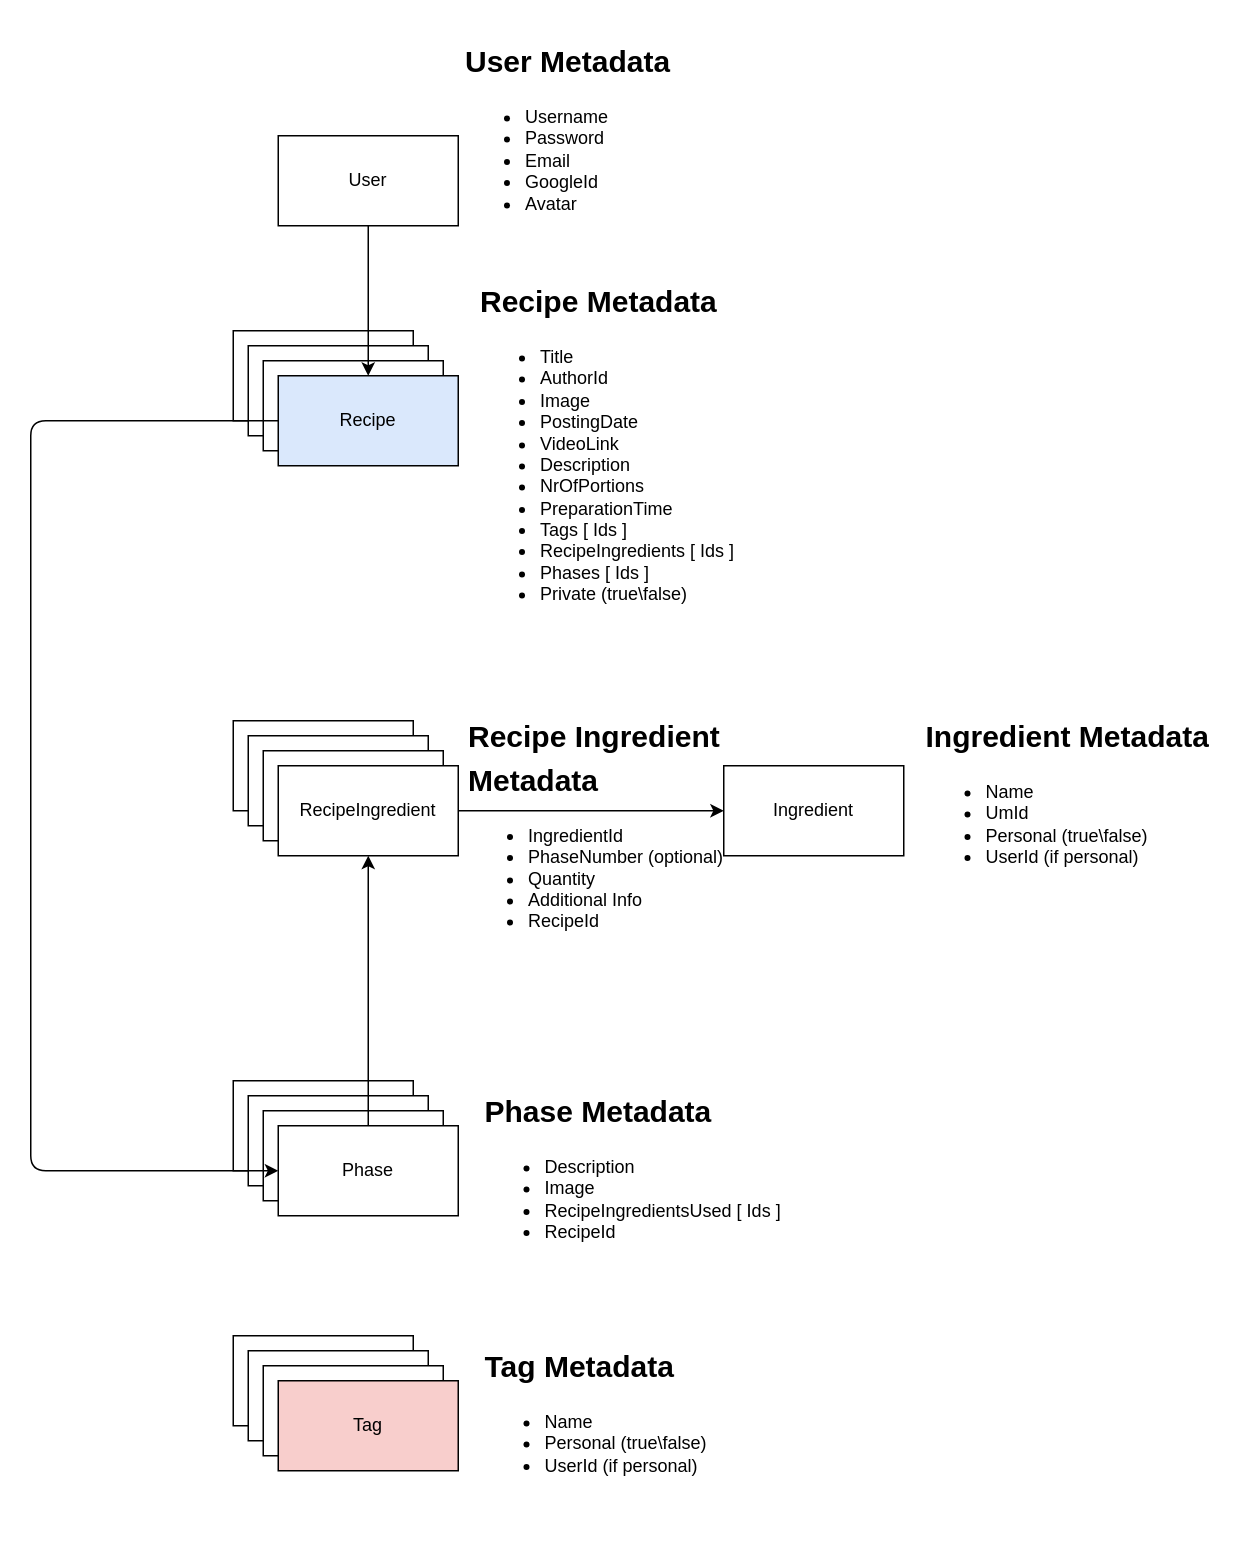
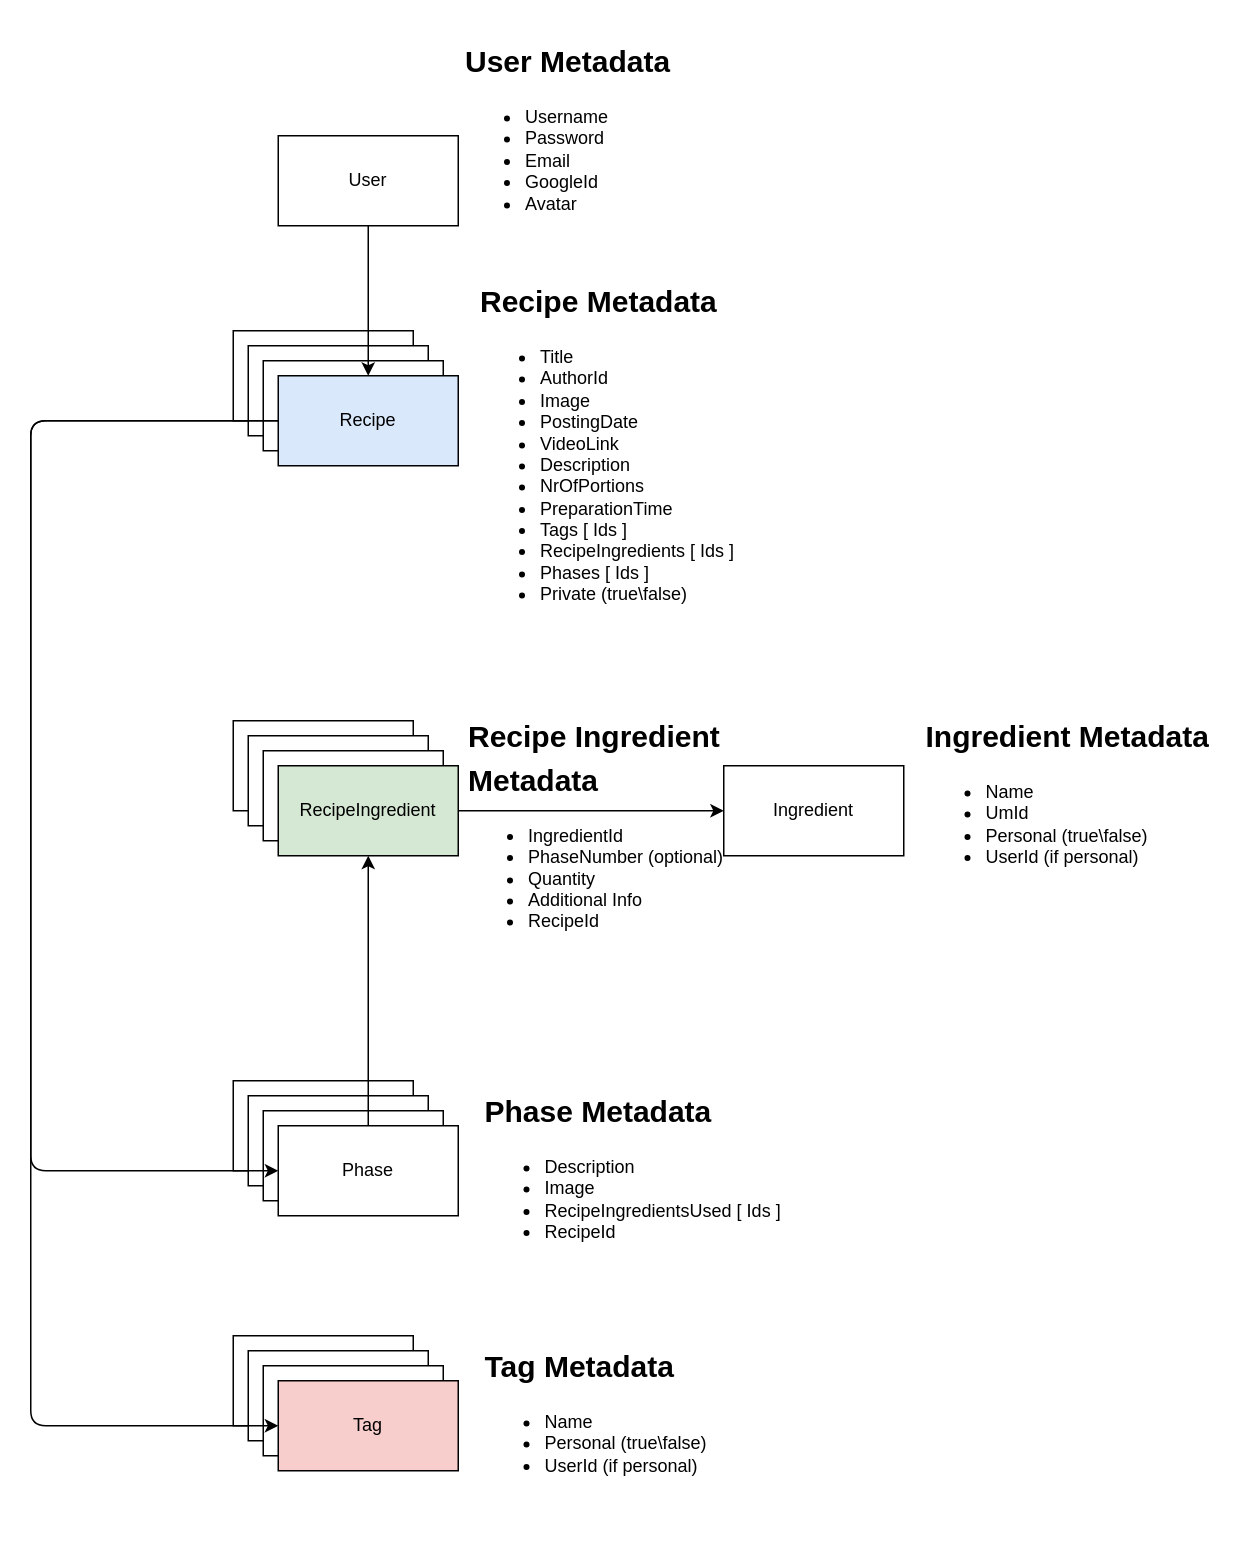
  <mxCell id="0" />
  <mxCell id="1" parent="0" />
  <mxCell id="2" value="User" style="rounded=0;whiteSpace=wrap;html=1;" vertex="1" parent="1"><mxGeometry x="185" y="90" width="120" height="60" as="geometry" /></mxCell>
  <mxCell id="3" value="&lt;h1&gt;&lt;font style=&quot;font-size: 20px;&quot;&gt;User Metadata&lt;/font&gt;&lt;/h1&gt;&lt;ul style=&quot;text-align: center;&quot;&gt;&lt;li style=&quot;text-align: left;&quot;&gt;Username&lt;/li&gt;&lt;li style=&quot;text-align: left;&quot;&gt;Password&lt;/li&gt;&lt;li style=&quot;text-align: left;&quot;&gt;Email&lt;/li&gt;&lt;li style=&quot;text-align: left;&quot;&gt;GoogleId&lt;/li&gt;&lt;li style=&quot;text-align: left;&quot;&gt;Avatar&lt;/li&gt;&lt;/ul&gt;" style="text;html=1;strokeColor=none;fillColor=none;spacing=5;spacingTop=-20;whiteSpace=wrap;overflow=hidden;rounded=0;" vertex="1" parent="1"><mxGeometry x="305" y="20" width="187" height="180" as="geometry" /></mxCell>
  <mxCell id="4" value="User" style="rounded=0;whiteSpace=wrap;html=1;" vertex="1" parent="1"><mxGeometry x="155" y="220" width="120" height="60" as="geometry" /></mxCell>
  <mxCell id="5" value="User" style="rounded=0;whiteSpace=wrap;html=1;" vertex="1" parent="1"><mxGeometry x="165" y="230" width="120" height="60" as="geometry" /></mxCell>
  <mxCell id="6" value="User" style="rounded=0;whiteSpace=wrap;html=1;" vertex="1" parent="1"><mxGeometry x="175" y="240" width="120" height="60" as="geometry" /></mxCell>
  <mxCell id="7" value="Recipe" style="rounded=0;whiteSpace=wrap;html=1;fillColor=#dae8fc;" vertex="1" parent="1"><mxGeometry x="185" y="250" width="120" height="60" as="geometry" /></mxCell>
  <mxCell id="8" style="edgeStyle=none;html=1;entryX=0.5;entryY=0;entryDx=0;entryDy=0;fontSize=20;" edge="1" parent="1" source="2" target="7"><mxGeometry relative="1" as="geometry" /></mxCell>
  <mxCell id="9" value="&lt;h1&gt;&lt;font style=&quot;font-size: 20px;&quot;&gt;Recipe Metadata&lt;/font&gt;&lt;/h1&gt;&lt;ul style=&quot;text-align: center;&quot;&gt;&lt;li style=&quot;text-align: left;&quot;&gt;Title&lt;/li&gt;&lt;li style=&quot;text-align: left;&quot;&gt;AuthorId&lt;/li&gt;&lt;li style=&quot;text-align: left;&quot;&gt;Image&lt;/li&gt;&lt;li style=&quot;text-align: left;&quot;&gt;PostingDate&lt;/li&gt;&lt;li style=&quot;text-align: left;&quot;&gt;&lt;span style=&quot;background-color: initial;&quot;&gt;VideoLink&lt;/span&gt;&lt;/li&gt;&lt;li style=&quot;text-align: left;&quot;&gt;&lt;span style=&quot;background-color: initial;&quot;&gt;Description&lt;/span&gt;&lt;/li&gt;&lt;li style=&quot;text-align: left;&quot;&gt;NrOfPortions&lt;/li&gt;&lt;li style=&quot;text-align: left;&quot;&gt;PreparationTime&lt;/li&gt;&lt;li style=&quot;text-align: left;&quot;&gt;&lt;span style=&quot;background-color: initial;&quot;&gt;Tags [ Ids ]&lt;/span&gt;&lt;br&gt;&lt;/li&gt;&lt;li style=&quot;text-align: left;&quot;&gt;&lt;span style=&quot;background-color: initial;&quot;&gt;RecipeIngredients [ Ids ]&lt;/span&gt;&lt;/li&gt;&lt;li style=&quot;text-align: left;&quot;&gt;&lt;span style=&quot;background-color: initial;&quot;&gt;Phases [ Ids ]&lt;/span&gt;&lt;/li&gt;&lt;li style=&quot;text-align: left;&quot;&gt;&lt;span style=&quot;background-color: initial;&quot;&gt;Private (true\false)&lt;/span&gt;&lt;/li&gt;&lt;/ul&gt;" style="text;html=1;strokeColor=none;fillColor=none;spacing=5;spacingTop=-20;whiteSpace=wrap;overflow=hidden;rounded=0;" vertex="1" parent="1"><mxGeometry x="315" y="180" width="220" height="300" as="geometry" /></mxCell>
  <mxCell id="10" value="Ingredient" style="rounded=0;whiteSpace=wrap;html=1;" vertex="1" parent="1"><mxGeometry x="155" y="480" width="120" height="60" as="geometry" /></mxCell>
  <mxCell id="11" value="Ingredient" style="rounded=0;whiteSpace=wrap;html=1;" vertex="1" parent="1"><mxGeometry x="165" y="490" width="120" height="60" as="geometry" /></mxCell>
  <mxCell id="12" value="Ingredient" style="rounded=0;whiteSpace=wrap;html=1;" vertex="1" parent="1"><mxGeometry x="175" y="500" width="120" height="60" as="geometry" /></mxCell>
  <mxCell id="13" style="edgeStyle=none;html=1;entryX=0;entryY=0.5;entryDx=0;entryDy=0;fontSize=20;" edge="1" parent="1" source="14" target="29"><mxGeometry relative="1" as="geometry" /></mxCell>
- <mxCell id="14" value="RecipeIngredient" style="rounded=0;whiteSpace=wrap;html=1;" vertex="1" parent="1"><mxGeometry x="185" y="510" width="120" height="60" as="geometry" /></mxCell>
+ <mxCell id="14" value="RecipeIngredient" style="rounded=0;whiteSpace=wrap;html=1;fillColor=#d5e8d4;" vertex="1" parent="1"><mxGeometry x="185" y="510" width="120" height="60" as="geometry" /></mxCell>
  <mxCell id="15" value="&lt;h1&gt;&lt;font style=&quot;font-size: 20px;&quot;&gt;Recipe Ingredient Metadata&lt;/font&gt;&lt;/h1&gt;&lt;ul style=&quot;text-align: center;&quot;&gt;&lt;li style=&quot;text-align: left;&quot;&gt;IngredientId&lt;/li&gt;&lt;li style=&quot;text-align: left;&quot;&gt;PhaseNumber (optional)&lt;/li&gt;&lt;li style=&quot;text-align: left;&quot;&gt;&lt;span style=&quot;background-color: initial;&quot;&gt;Quantity&lt;/span&gt;&lt;br&gt;&lt;/li&gt;&lt;li style=&quot;text-align: left;&quot;&gt;&lt;span style=&quot;background-color: initial;&quot;&gt;Additional Info&lt;/span&gt;&lt;/li&gt;&lt;li style=&quot;text-align: left;&quot;&gt;RecipeId&lt;/li&gt;&lt;/ul&gt;" style="text;html=1;strokeColor=none;fillColor=none;spacing=5;spacingTop=-20;whiteSpace=wrap;overflow=hidden;rounded=0;" vertex="1" parent="1"><mxGeometry x="307" y="470" width="220" height="180" as="geometry" /></mxCell>
  <mxCell id="16" value="Phase" style="rounded=0;whiteSpace=wrap;html=1;" vertex="1" parent="1"><mxGeometry x="155" y="720" width="120" height="60" as="geometry" /></mxCell>
  <mxCell id="17" value="Phase" style="rounded=0;whiteSpace=wrap;html=1;" vertex="1" parent="1"><mxGeometry x="165" y="730" width="120" height="60" as="geometry" /></mxCell>
  <mxCell id="18" value="Phase" style="rounded=0;whiteSpace=wrap;html=1;" vertex="1" parent="1"><mxGeometry x="175" y="740" width="120" height="60" as="geometry" /></mxCell>
  <mxCell id="19" style="edgeStyle=none;html=1;exitX=0.5;exitY=0;exitDx=0;exitDy=0;entryX=0.5;entryY=1;entryDx=0;entryDy=0;fontSize=20;" edge="1" parent="1" source="20" target="14"><mxGeometry relative="1" as="geometry" /></mxCell>
  <mxCell id="20" value="Phase" style="rounded=0;whiteSpace=wrap;html=1;" vertex="1" parent="1"><mxGeometry x="185" y="750" width="120" height="60" as="geometry" /></mxCell>
  <mxCell id="21" style="edgeStyle=none;html=1;exitX=0;exitY=0.5;exitDx=0;exitDy=0;entryX=0;entryY=0.5;entryDx=0;entryDy=0;fontSize=20;" edge="1" parent="1" source="7" target="20"><mxGeometry relative="1" as="geometry"><Array as="points"><mxPoint x="20" y="280" /><mxPoint x="20" y="540" /><mxPoint x="20" y="780" /></Array></mxGeometry></mxCell>
  <mxCell id="22" value="&lt;h1&gt;&lt;font style=&quot;font-size: 20px;&quot;&gt;Phase Metadata&lt;/font&gt;&lt;/h1&gt;&lt;ul style=&quot;text-align: center;&quot;&gt;&lt;li style=&quot;text-align: left;&quot;&gt;Description&lt;/li&gt;&lt;li style=&quot;text-align: left;&quot;&gt;Image&lt;/li&gt;&lt;li style=&quot;text-align: left;&quot;&gt;RecipeIngredientsUsed [ Ids ]&lt;/li&gt;&lt;li style=&quot;text-align: left;&quot;&gt;RecipeId&lt;/li&gt;&lt;/ul&gt;" style="text;html=1;strokeColor=none;fillColor=none;spacing=5;spacingTop=-20;whiteSpace=wrap;overflow=hidden;rounded=0;" vertex="1" parent="1"><mxGeometry x="317.5" y="720" width="220" height="160" as="geometry" /></mxCell>
  <mxCell id="23" value="&lt;h1&gt;&lt;font style=&quot;font-size: 20px;&quot;&gt;Tag Metadata&lt;/font&gt;&lt;/h1&gt;&lt;ul style=&quot;text-align: center;&quot;&gt;&lt;li style=&quot;text-align: left;&quot;&gt;Name&lt;/li&gt;&lt;li style=&quot;text-align: left;&quot;&gt;&lt;span style=&quot;background-color: initial;&quot;&gt;Personal (true\false)&lt;/span&gt;&lt;br&gt;&lt;/li&gt;&lt;li style=&quot;text-align: left;&quot;&gt;UserId (if personal)&lt;/li&gt;&lt;/ul&gt;" style="text;html=1;strokeColor=none;fillColor=none;spacing=5;spacingTop=-20;whiteSpace=wrap;overflow=hidden;rounded=0;" vertex="1" parent="1"><mxGeometry x="317.5" y="890" width="220" height="130" as="geometry" /></mxCell>
  <mxCell id="24" value="Phase" style="rounded=0;whiteSpace=wrap;html=1;" vertex="1" parent="1"><mxGeometry x="155" y="890" width="120" height="60" as="geometry" /></mxCell>
  <mxCell id="25" value="Phase" style="rounded=0;whiteSpace=wrap;html=1;" vertex="1" parent="1"><mxGeometry x="165" y="900" width="120" height="60" as="geometry" /></mxCell>
  <mxCell id="26" value="Phase" style="rounded=0;whiteSpace=wrap;html=1;" vertex="1" parent="1"><mxGeometry x="175" y="910" width="120" height="60" as="geometry" /></mxCell>
  <mxCell id="27" value="Tag" style="rounded=0;whiteSpace=wrap;html=1;fillColor=#f8cecc;" vertex="1" parent="1"><mxGeometry x="185" y="920" width="120" height="60" as="geometry" /></mxCell>
+ <mxCell id="28" style="edgeStyle=none;html=1;entryX=0;entryY=0.5;entryDx=0;entryDy=0;fontSize=20;" edge="1" parent="1" source="7" target="27"><mxGeometry relative="1" as="geometry"><Array as="points"><mxPoint x="20" y="280" /><mxPoint x="20" y="950" /></Array></mxGeometry></mxCell>
  <mxCell id="29" value="Ingredient" style="rounded=0;whiteSpace=wrap;html=1;" vertex="1" parent="1"><mxGeometry x="482" y="510" width="120" height="60" as="geometry" /></mxCell>
  <mxCell id="30" value="&lt;h1&gt;&lt;font style=&quot;font-size: 20px;&quot;&gt;Ingredient Metadata&lt;/font&gt;&lt;/h1&gt;&lt;ul style=&quot;text-align: center;&quot;&gt;&lt;li style=&quot;text-align: left;&quot;&gt;&lt;span style=&quot;background-color: initial;&quot;&gt;Name&lt;/span&gt;&lt;br&gt;&lt;/li&gt;&lt;li style=&quot;text-align: left;&quot;&gt;&lt;span style=&quot;background-color: initial;&quot;&gt;UmId&lt;/span&gt;&lt;/li&gt;&lt;li style=&quot;text-align: left;&quot;&gt;Personal (true\false)&lt;/li&gt;&lt;li style=&quot;text-align: left;&quot;&gt;UserId (if personal)&lt;/li&gt;&lt;/ul&gt;" style="text;html=1;strokeColor=none;fillColor=none;spacing=5;spacingTop=-20;whiteSpace=wrap;overflow=hidden;rounded=0;" vertex="1" parent="1"><mxGeometry x="612" y="470" width="200" height="160" as="geometry" /></mxCell>
